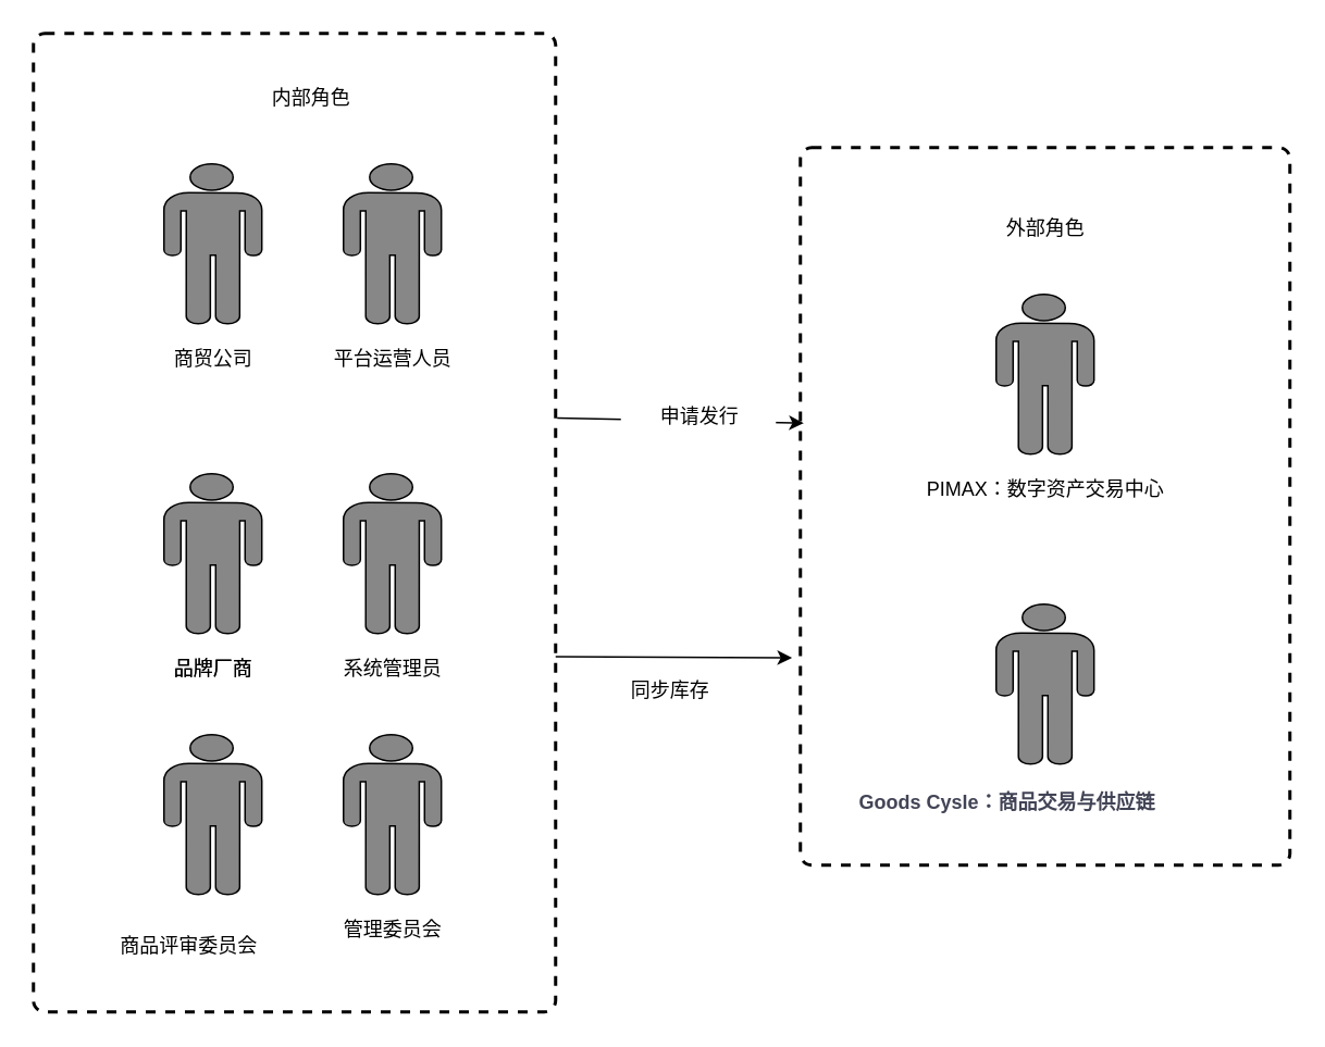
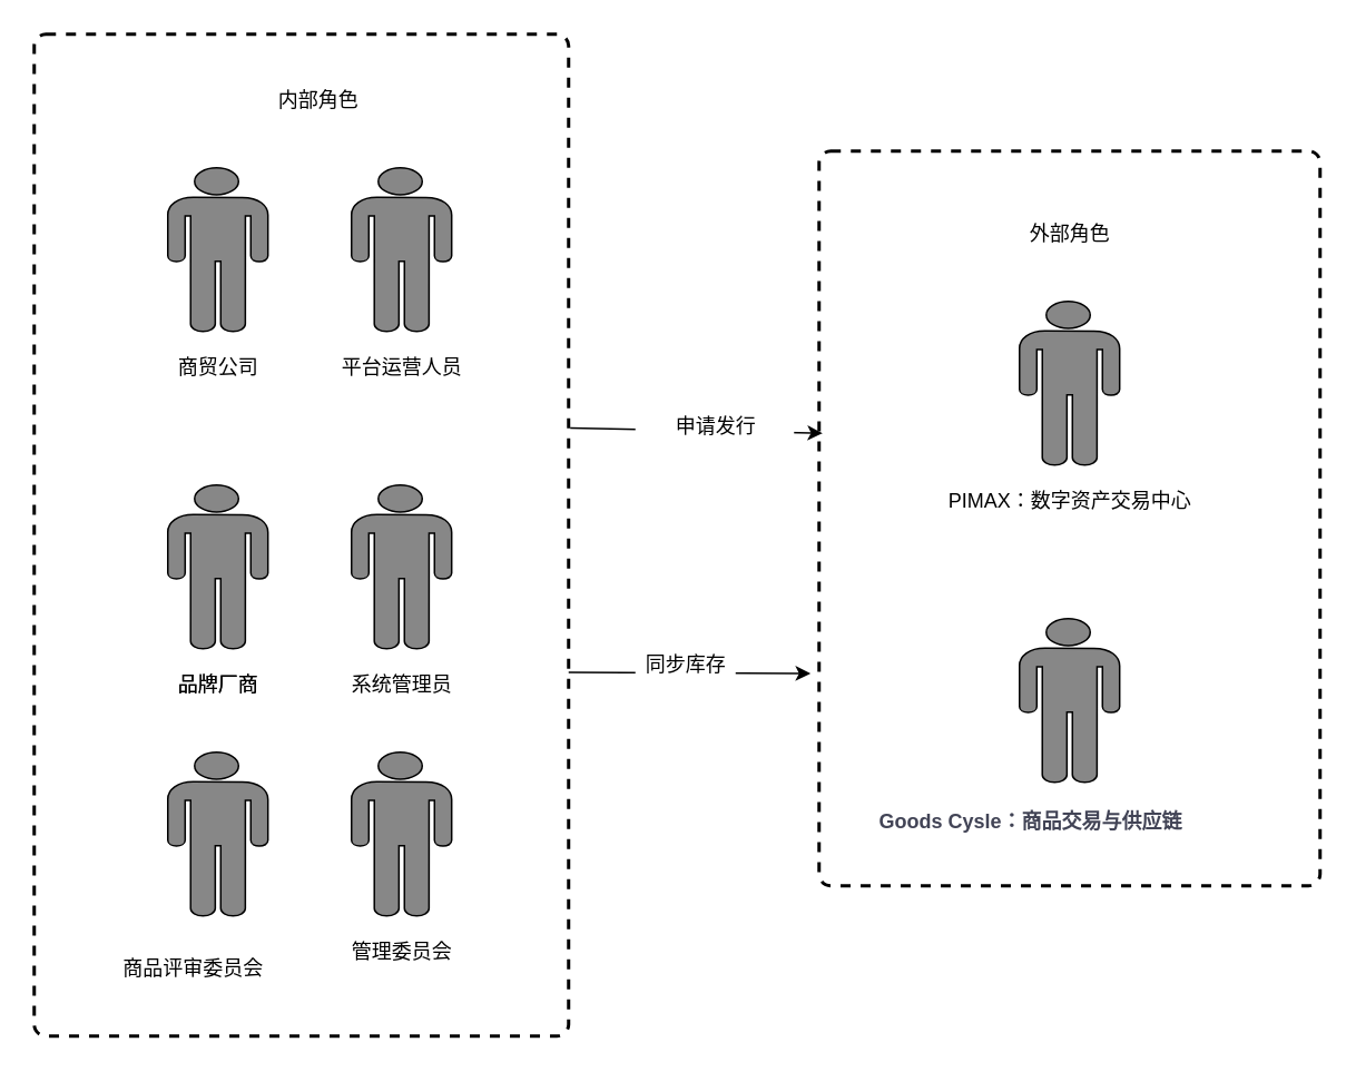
  <mxCell id="0" />
  <mxCell id="1" parent="0" />
  <mxCell id="2" value="" style="rounded=1;whiteSpace=wrap;html=1;absoluteArcSize=1;arcSize=14;strokeWidth=2;dashed=1;" vertex="1" parent="1"><mxGeometry x="490" y="90" width="300" height="440" as="geometry" /></mxCell>
  <mxCell id="3" value="" style="rounded=1;whiteSpace=wrap;html=1;absoluteArcSize=1;arcSize=14;strokeWidth=2;dashed=1;" vertex="1" parent="1"><mxGeometry x="20" y="20" width="320" height="600" as="geometry" /></mxCell>
  <mxCell id="4" value="" style="shape=mxgraph.signs.people.man_1;html=1;fillColor=#878787;strokeColor=#000000;verticalLabelPosition=bottom;verticalAlign=top;align=center;" vertex="1" parent="1"><mxGeometry x="100" y="100" width="60" height="98" as="geometry" /></mxCell>
  <mxCell id="5" value="商贸公司" style="text;html=1;align=center;verticalAlign=middle;resizable=0;points=[];autosize=1;" vertex="1" parent="1"><mxGeometry x="100" y="210" width="60" height="20" as="geometry" /></mxCell>
  <mxCell id="6" value="" style="shape=mxgraph.signs.people.man_1;html=1;fillColor=#878787;strokeColor=#000000;verticalLabelPosition=bottom;verticalAlign=top;align=center;" vertex="1" parent="1"><mxGeometry x="210" y="100" width="60" height="98" as="geometry" /></mxCell>
  <mxCell id="7" value="" style="shape=mxgraph.signs.people.man_1;html=1;fillColor=#878787;strokeColor=#000000;verticalLabelPosition=bottom;verticalAlign=top;align=center;" vertex="1" parent="1"><mxGeometry x="100" y="290" width="60" height="98" as="geometry" /></mxCell>
  <mxCell id="8" value="品牌厂商" style="text;html=1;align=center;verticalAlign=middle;resizable=0;points=[];autosize=1;" vertex="1" parent="1"><mxGeometry x="100" y="400" width="60" height="20" as="geometry" /></mxCell>
  <mxCell id="9" value="" style="shape=mxgraph.signs.people.man_1;html=1;fillColor=#878787;strokeColor=#000000;verticalLabelPosition=bottom;verticalAlign=top;align=center;" vertex="1" parent="1"><mxGeometry x="210" y="290" width="60" height="98" as="geometry" /></mxCell>
  <mxCell id="10" value="系统管理员" style="text;html=1;align=center;verticalAlign=middle;resizable=0;points=[];autosize=1;" vertex="1" parent="1"><mxGeometry x="200" y="400" width="80" height="20" as="geometry" /></mxCell>
  <mxCell id="11" value="" style="shape=mxgraph.signs.people.man_1;html=1;fillColor=#878787;strokeColor=#000000;verticalLabelPosition=bottom;verticalAlign=top;align=center;" vertex="1" parent="1"><mxGeometry x="610" y="180" width="60" height="98" as="geometry" /></mxCell>
  <mxCell id="12" value="PIMAX：数字资产交易中心" style="text;html=1;align=center;verticalAlign=middle;resizable=0;points=[];autosize=1;" vertex="1" parent="1"><mxGeometry x="560" y="290" width="160" height="20" as="geometry" /></mxCell>
  <mxCell id="13" value="内部角色" style="text;html=1;align=center;verticalAlign=middle;resizable=0;points=[];autosize=1;" vertex="1" parent="1"><mxGeometry x="160" y="50" width="60" height="20" as="geometry" /></mxCell>
  <mxCell id="14" value="外部角色" style="text;html=1;align=center;verticalAlign=middle;resizable=0;points=[];autosize=1;" vertex="1" parent="1"><mxGeometry x="610" y="130" width="60" height="20" as="geometry" /></mxCell>
  <mxCell id="15" value="" style="shape=mxgraph.signs.people.man_1;html=1;fillColor=#878787;strokeColor=#000000;verticalLabelPosition=bottom;verticalAlign=top;align=center;" vertex="1" parent="1"><mxGeometry x="610" y="370" width="60" height="98" as="geometry" /></mxCell>
  <mxCell id="16" value="&lt;h2 style=&quot;margin: 6pt 0cm 6pt 1cm ; text-align: justify ; text-indent: -1cm ; line-height: normal&quot;&gt;&lt;a name=&quot;_Toc37804883&quot; style=&quot;font-size: 12px&quot;&gt;&lt;b&gt;&lt;span lang=&quot;EN-US&quot; style=&quot;font-family: , sans-serif ; color: rgb(66 , 68 , 86)&quot;&gt;&lt;span style=&quot;font-weight: normal ; font-stretch: normal ; line-height: normal ; font-family: &amp;#34;times new roman&amp;#34;&quot;&gt;&amp;nbsp;&lt;/span&gt;&lt;/span&gt;&lt;/b&gt;&lt;b&gt;&lt;span lang=&quot;EN-US&quot; style=&quot;font-family: , sans-serif ; color: rgb(66 , 68 , 86)&quot;&gt;Goods Cysle&lt;/span&gt;&lt;/b&gt;&lt;/a&gt;&lt;b style=&quot;font-size: 12px&quot;&gt;&lt;span style=&quot;font-family: , sans-serif ; color: rgb(66 , 68 , 86)&quot;&gt;：商品交易与供应链&lt;/span&gt;&lt;/b&gt;&lt;/h2&gt;" style="text;html=1;align=center;verticalAlign=middle;resizable=0;points=[];autosize=1;" vertex="1" parent="1"><mxGeometry x="515" y="470" width="200" height="40" as="geometry" /></mxCell>
  <mxCell id="17" value="平台运营人员" style="text;html=1;align=center;verticalAlign=middle;resizable=0;points=[];autosize=1;" vertex="1" parent="1"><mxGeometry x="195" y="210" width="90" height="20" as="geometry" /></mxCell>
  <mxCell id="18" value="" style="endArrow=classic;html=1;entryX=0.007;entryY=0.384;entryDx=0;entryDy=0;entryPerimeter=0;exitX=1.003;exitY=0.393;exitDx=0;exitDy=0;exitPerimeter=0;" edge="1" parent="1" source="3" target="2"><mxGeometry width="50" height="50" relative="1" as="geometry"><mxPoint x="339" y="175" as="sourcePoint" /><mxPoint x="420" y="290" as="targetPoint" /></mxGeometry></mxCell>
  <mxCell id="19" value="申请发行" style="text;html=1;align=center;verticalAlign=middle;resizable=0;points=[];autosize=1;fillColor=#ffffff;" vertex="1" parent="1"><mxGeometry x="380" y="240" width="95" height="30" as="geometry" /></mxCell>
  <mxCell id="20" value="" style="endArrow=classic;html=1;exitX=1;exitY=0.637;exitDx=0;exitDy=0;entryX=-0.017;entryY=0.711;entryDx=0;entryDy=0;entryPerimeter=0;exitPerimeter=0;" edge="1" parent="1" source="3" target="2"><mxGeometry width="50" height="50" relative="1" as="geometry"><mxPoint x="370" y="340" as="sourcePoint" /><mxPoint x="420" y="290" as="targetPoint" /></mxGeometry></mxCell>
- <mxCell id="21" value="同步库存" style="text;html=1;align=center;verticalAlign=middle;resizable=0;points=[];autosize=1;fillColor=#ffffff;" vertex="1" parent="1"><mxGeometry x="380" y="413" width="60" height="20" as="geometry" /></mxCell>
+ <mxCell id="21" value="同步库存" style="text;html=1;align=center;verticalAlign=middle;resizable=0;points=[];autosize=1;fillColor=#ffffff;" vertex="1" parent="1"><mxGeometry x="380" y="388" width="60" height="20" as="geometry" /></mxCell>
  <mxCell id="22" value="品牌厂商" style="text;html=1;align=center;verticalAlign=middle;resizable=0;points=[];autosize=1;" vertex="1" parent="1"><mxGeometry x="100" y="400" width="60" height="20" as="geometry" /></mxCell>
  <mxCell id="23" value="" style="shape=mxgraph.signs.people.man_1;html=1;fillColor=#878787;strokeColor=#000000;verticalLabelPosition=bottom;verticalAlign=top;align=center;" vertex="1" parent="1"><mxGeometry x="100" y="450" width="60" height="98" as="geometry" /></mxCell>
  <mxCell id="24" value="" style="shape=mxgraph.signs.people.man_1;html=1;fillColor=#878787;strokeColor=#000000;verticalLabelPosition=bottom;verticalAlign=top;align=center;" vertex="1" parent="1"><mxGeometry x="210" y="450" width="60" height="98" as="geometry" /></mxCell>
  <mxCell id="25" value="管理委员会" style="text;html=1;align=center;verticalAlign=middle;resizable=0;points=[];autosize=1;" vertex="1" parent="1"><mxGeometry x="200" y="560" width="80" height="20" as="geometry" /></mxCell>
  <mxCell id="26" value="商品评审委员会" style="text;html=1;align=center;verticalAlign=middle;resizable=0;points=[];autosize=1;" vertex="1" parent="1"><mxGeometry x="65" y="570" width="100" height="20" as="geometry" /></mxCell>
